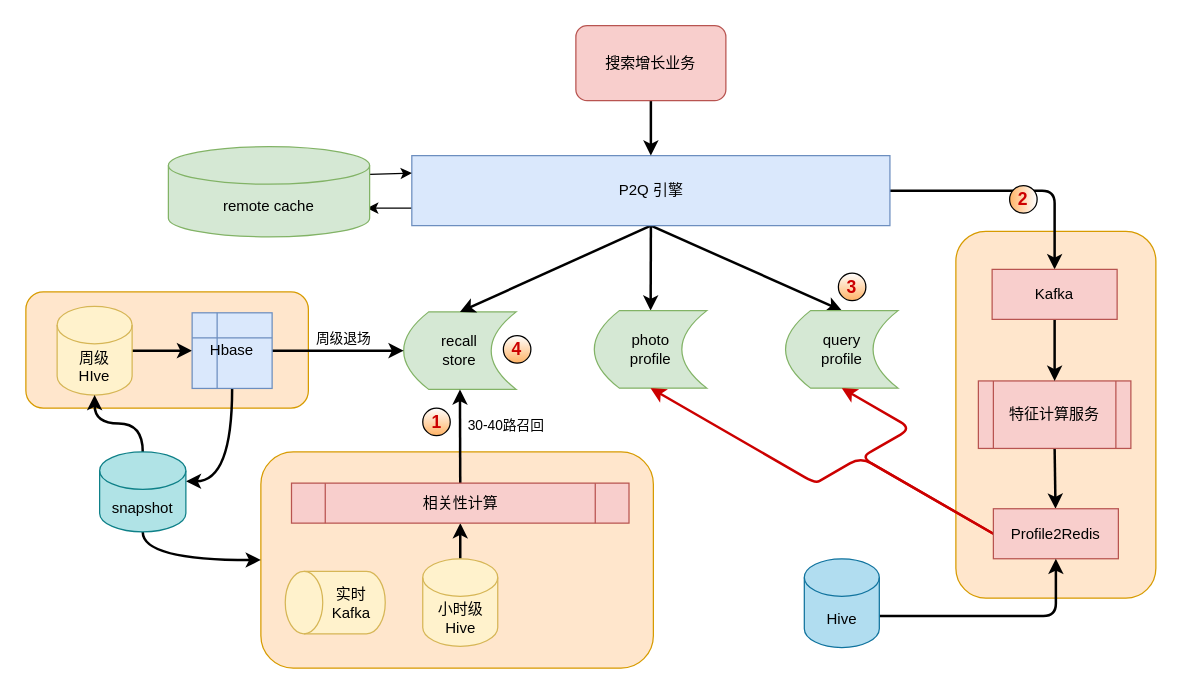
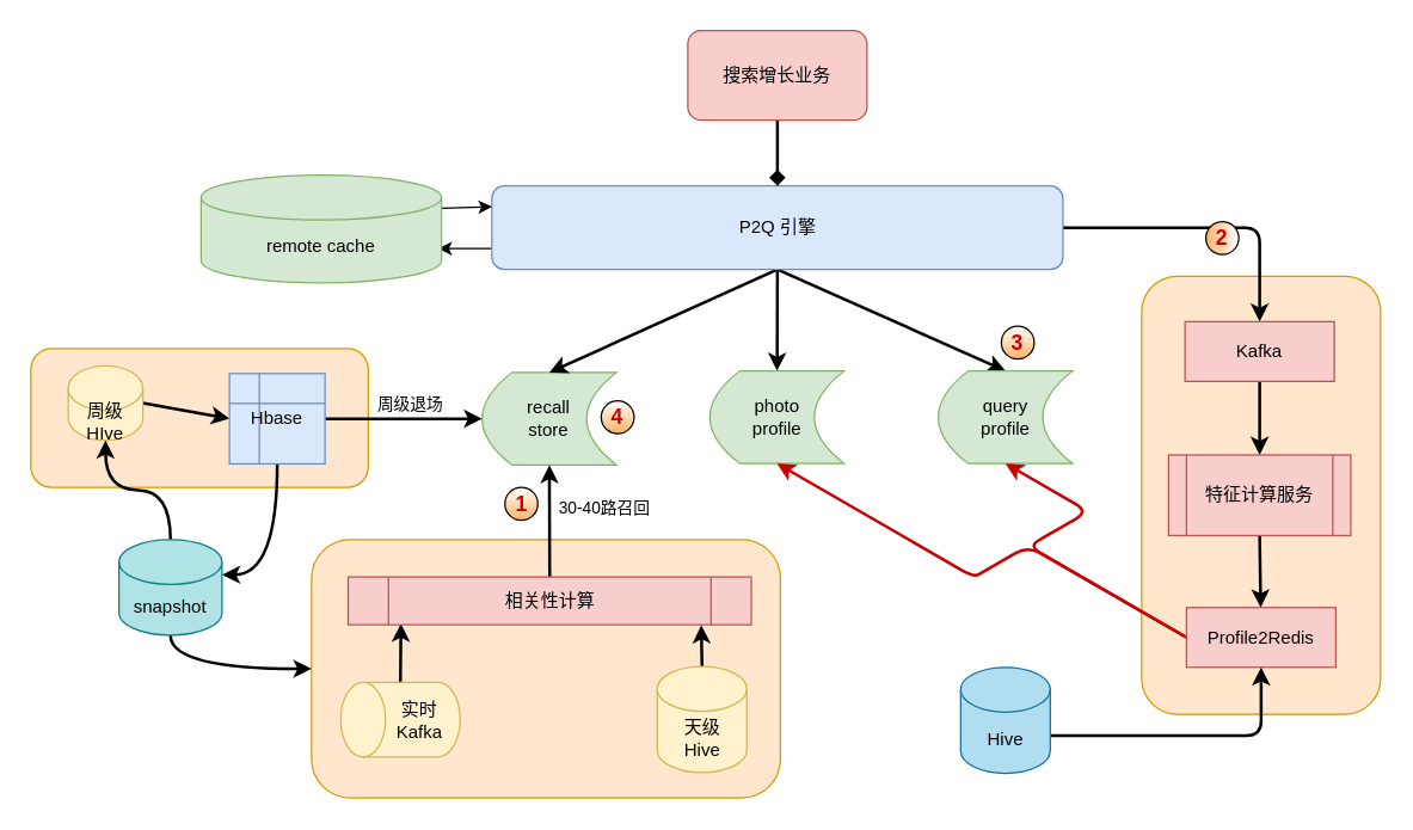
  <mxCell id="0" />
  <mxCell id="1" parent="0" />
  <mxCell id="2" value="" style="rounded=1;whiteSpace=wrap;html=1;labelBackgroundColor=none;fillColor=#ffe6cc;strokeColor=#d79b00;" vertex="1" parent="1"><mxGeometry x="764" y="184.5" width="160" height="293.5" as="geometry" /></mxCell>
  <mxCell id="3" value="" style="rounded=1;whiteSpace=wrap;html=1;labelBackgroundColor=none;fillColor=#ffe6cc;strokeColor=#d79b00;" vertex="1" parent="1"><mxGeometry x="208" y="361" width="314" height="173" as="geometry" /></mxCell>
  <mxCell id="4" value="" style="rounded=1;whiteSpace=wrap;html=1;labelBackgroundColor=none;fillColor=#ffe6cc;strokeColor=#d79b00;" vertex="1" parent="1"><mxGeometry x="20" y="233" width="226" height="93" as="geometry" /></mxCell>
+ <mxCell id="5" style="edgeStyle=none;html=1;exitX=0.5;exitY=0;exitDx=0;exitDy=0;exitPerimeter=0;entryX=0.876;entryY=1.008;entryDx=0;entryDy=0;entryPerimeter=0;labelBackgroundColor=none;strokeWidth=2;" edge="1" parent="1" source="6" target="24"><mxGeometry relative="1" as="geometry" /></mxCell>
+ <mxCell id="6" value="天级&lt;br&gt;Hive" style="shape=cylinder3;whiteSpace=wrap;html=1;boundedLbl=1;backgroundOutline=1;size=15;fillColor=#fff2cc;strokeColor=#d6b656;" vertex="1" parent="1"><mxGeometry x="439.5" y="446" width="60" height="71" as="geometry" /></mxCell>
+ <mxCell id="7" style="edgeStyle=none;html=1;exitX=1;exitY=0.5;exitDx=0;exitDy=0;exitPerimeter=0;entryX=0.131;entryY=0.975;entryDx=0;entryDy=0;entryPerimeter=0;labelBackgroundColor=none;strokeWidth=2;" edge="1" parent="1" source="8" target="24"><mxGeometry relative="1" as="geometry" /></mxCell>
  <mxCell id="8" value="实时Kafka" style="shape=cylinder3;whiteSpace=wrap;html=1;boundedLbl=1;backgroundOutline=1;size=15;direction=north;fillColor=#fff2cc;strokeColor=#d6b656;" vertex="1" parent="1"><mxGeometry x="227.5" y="456.5" width="80" height="50" as="geometry" /></mxCell>
- <mxCell id="9" style="edgeStyle=none;html=1;exitX=0.5;exitY=0;exitDx=0;exitDy=0;exitPerimeter=0;entryX=0.5;entryY=1;entryDx=0;entryDy=0;labelBackgroundColor=none;strokeWidth=2;" edge="1" parent="1" source="10" target="24"><mxGeometry relative="1" as="geometry" /></mxCell>
- <mxCell id="10" value="小时级Hive" style="shape=cylinder3;whiteSpace=wrap;html=1;boundedLbl=1;backgroundOutline=1;size=15;fillColor=#fff2cc;strokeColor=#d6b656;" vertex="1" parent="1"><mxGeometry x="337.5" y="446.5" width="60" height="70" as="geometry" /></mxCell>
  <mxCell id="11" value="recall&lt;br&gt;store" style="shape=dataStorage;whiteSpace=wrap;html=1;fixedSize=1;fillStyle=auto;strokeWidth=1;fillColor=#d5e8d4;strokeColor=#82b366;" vertex="1" parent="1"><mxGeometry x="322.25" y="249" width="90" height="62" as="geometry" /></mxCell>
  <mxCell id="12" style="edgeStyle=none;html=1;exitX=0.5;exitY=1;exitDx=0;exitDy=0;entryX=0.5;entryY=0;entryDx=0;entryDy=0;labelBackgroundColor=none;strokeWidth=2;" edge="1" parent="1" source="17" target="11"><mxGeometry relative="1" as="geometry" /></mxCell>
  <mxCell id="13" style="edgeStyle=none;html=1;exitX=0.5;exitY=1;exitDx=0;exitDy=0;labelBackgroundColor=none;strokeWidth=2;" edge="1" parent="1" source="17" target="20"><mxGeometry relative="1" as="geometry" /></mxCell>
  <mxCell id="14" style="edgeStyle=none;html=1;exitX=0.5;exitY=1;exitDx=0;exitDy=0;entryX=0.5;entryY=0;entryDx=0;entryDy=0;labelBackgroundColor=none;strokeWidth=2;" edge="1" parent="1" source="17" target="21"><mxGeometry relative="1" as="geometry" /></mxCell>
  <mxCell id="15" style="edgeStyle=none;html=1;exitX=0;exitY=0.75;exitDx=0;exitDy=0;labelBackgroundColor=none;strokeWidth=1;" edge="1" parent="1" source="17"><mxGeometry relative="1" as="geometry"><mxPoint x="293" y="166" as="targetPoint" /></mxGeometry></mxCell>
  <mxCell id="16" style="edgeStyle=orthogonalEdgeStyle;html=1;exitX=1;exitY=0.5;exitDx=0;exitDy=0;entryX=0.5;entryY=0;entryDx=0;entryDy=0;strokeWidth=2;elbow=vertical;" edge="1" parent="1" source="17" target="42"><mxGeometry relative="1" as="geometry" /></mxCell>
- <mxCell id="17" value="&lt;span style=&quot;&quot;&gt;P2Q 引擎&lt;/span&gt;" style="whiteSpace=wrap;html=1;fillStyle=auto;fillColor=#dae8fc;strokeColor=#6c8ebf;rounded=0;" vertex="1" parent="1"><mxGeometry x="328.75" y="124" width="382.5" height="56" as="geometry" /></mxCell>
+ <mxCell id="17" value="&lt;span style=&quot;&quot;&gt;P2Q 引擎&lt;/span&gt;" style="rounded=1;whiteSpace=wrap;html=1;fillStyle=auto;fillColor=#dae8fc;strokeColor=#6c8ebf;" vertex="1" parent="1"><mxGeometry x="328.75" y="124" width="382.5" height="56" as="geometry" /></mxCell>
  <mxCell id="18" style="edgeStyle=none;html=1;exitX=1;exitY=0;exitDx=0;exitDy=22.125;exitPerimeter=0;labelBackgroundColor=none;strokeWidth=1;entryX=0;entryY=0.25;entryDx=0;entryDy=0;" edge="1" parent="1" source="19" target="17"><mxGeometry relative="1" as="geometry"><mxPoint x="324" y="142" as="targetPoint" /></mxGeometry></mxCell>
  <mxCell id="19" value="remote cache" style="shape=cylinder3;whiteSpace=wrap;html=1;boundedLbl=1;backgroundOutline=1;size=15;labelBackgroundColor=none;fillColor=#d5e8d4;strokeColor=#82b366;" vertex="1" parent="1"><mxGeometry x="134" y="116.88" width="161" height="72.12" as="geometry" /></mxCell>
  <mxCell id="20" value="photo&lt;br&gt;profile" style="shape=dataStorage;whiteSpace=wrap;html=1;fixedSize=1;fillStyle=auto;strokeWidth=1;fillColor=#d5e8d4;strokeColor=#82b366;" vertex="1" parent="1"><mxGeometry x="474.75" y="248" width="90" height="62" as="geometry" /></mxCell>
  <mxCell id="21" value="query&lt;br&gt;profile" style="shape=dataStorage;whiteSpace=wrap;html=1;fixedSize=1;fillStyle=auto;strokeWidth=1;fillColor=#d5e8d4;strokeColor=#82b366;" vertex="1" parent="1"><mxGeometry x="627.75" y="248" width="90" height="62" as="geometry" /></mxCell>
  <mxCell id="22" style="edgeStyle=none;html=1;exitX=0.5;exitY=0;exitDx=0;exitDy=0;entryX=0.5;entryY=1;entryDx=0;entryDy=0;labelBackgroundColor=none;strokeWidth=2;" edge="1" parent="1" source="24" target="11"><mxGeometry relative="1" as="geometry" /></mxCell>
  <mxCell id="23" value="30-40路召回" style="edgeLabel;html=1;align=center;verticalAlign=middle;resizable=0;points=[];labelBackgroundColor=none;" connectable="0" vertex="1" parent="22"><mxGeometry x="0.248" y="-1" relative="1" as="geometry"><mxPoint x="35" y="1" as="offset" /></mxGeometry></mxCell>
  <mxCell id="24" value="相关性计算" style="shape=process;whiteSpace=wrap;html=1;backgroundOutline=1;fillColor=#f8cecc;strokeColor=#b85450;" vertex="1" parent="1"><mxGeometry x="232.5" y="386" width="270" height="32" as="geometry" /></mxCell>
- <mxCell id="25" style="edgeStyle=none;html=1;exitX=0.5;exitY=1;exitDx=0;exitDy=0;labelBackgroundColor=none;strokeWidth=2;" edge="1" parent="1" source="26" target="17"><mxGeometry relative="1" as="geometry" /></mxCell>
+ <mxCell id="25" style="edgeStyle=none;html=1;exitX=0.5;exitY=1;exitDx=0;exitDy=0;labelBackgroundColor=none;strokeWidth=2;endArrow=diamond;" edge="1" parent="1" source="26" target="17"><mxGeometry relative="1" as="geometry" /></mxCell>
  <mxCell id="26" value="搜索增长业务" style="rounded=1;whiteSpace=wrap;html=1;labelBackgroundColor=none;fillColor=#f8cecc;strokeColor=#b85450;" vertex="1" parent="1"><mxGeometry x="460" y="20" width="120" height="60" as="geometry" /></mxCell>
  <mxCell id="27" style="edgeStyle=none;html=1;exitX=1;exitY=0.5;exitDx=0;exitDy=0;exitPerimeter=0;entryX=0;entryY=0.5;entryDx=0;entryDy=0;labelBackgroundColor=none;strokeWidth=2;" edge="1" parent="1" source="28" target="32"><mxGeometry relative="1" as="geometry" /></mxCell>
- <mxCell id="28" value="周级&lt;br&gt;HIve" style="shape=cylinder3;whiteSpace=wrap;html=1;boundedLbl=1;backgroundOutline=1;size=15;fillColor=#fff2cc;strokeColor=#d6b656;" vertex="1" parent="1"><mxGeometry x="45" y="244.5" width="60" height="71" as="geometry" /></mxCell>
+ <mxCell id="28" value="周级&lt;br&gt;HIve" style="shape=cylinder3;whiteSpace=wrap;html=1;boundedLbl=1;backgroundOutline=1;size=15;fillColor=#fff2cc;strokeColor=#d6b656;" vertex="1" parent="1"><mxGeometry x="45" y="244.5" width="50" height="50" as="geometry" /></mxCell>
  <mxCell id="29" style="edgeStyle=none;html=1;exitX=1;exitY=0.5;exitDx=0;exitDy=0;entryX=0;entryY=0.5;entryDx=0;entryDy=0;labelBackgroundColor=none;strokeWidth=2;" edge="1" parent="1" source="32" target="11"><mxGeometry relative="1" as="geometry" /></mxCell>
  <mxCell id="30" value="周级退场" style="edgeLabel;html=1;align=center;verticalAlign=middle;resizable=0;points=[];" connectable="0" vertex="1" parent="29"><mxGeometry x="-0.055" y="1" relative="1" as="geometry"><mxPoint x="6" y="-10" as="offset" /></mxGeometry></mxCell>
  <mxCell id="31" style="edgeStyle=orthogonalEdgeStyle;curved=1;html=1;exitX=0.5;exitY=1;exitDx=0;exitDy=0;entryX=1;entryY=0;entryDx=0;entryDy=23.5;entryPerimeter=0;strokeWidth=2;" edge="1" parent="1" source="32" target="35"><mxGeometry relative="1" as="geometry" /></mxCell>
  <mxCell id="32" value="Hbase" style="shape=internalStorage;whiteSpace=wrap;html=1;backgroundOutline=1;labelBackgroundColor=none;fillColor=#dae8fc;strokeColor=#6c8ebf;" vertex="1" parent="1"><mxGeometry x="153" y="249.75" width="64" height="60.5" as="geometry" /></mxCell>
  <mxCell id="33" style="edgeStyle=orthogonalEdgeStyle;html=1;exitX=0.5;exitY=0;exitDx=0;exitDy=0;exitPerimeter=0;entryX=0.5;entryY=1;entryDx=0;entryDy=0;entryPerimeter=0;strokeWidth=2;curved=1;" edge="1" parent="1" source="35" target="28"><mxGeometry relative="1" as="geometry" /></mxCell>
  <mxCell id="34" style="edgeStyle=orthogonalEdgeStyle;curved=1;html=1;exitX=0.5;exitY=1;exitDx=0;exitDy=0;exitPerimeter=0;strokeWidth=2;" edge="1" parent="1" source="35" target="3"><mxGeometry relative="1" as="geometry" /></mxCell>
  <mxCell id="35" value="snapshot" style="shape=cylinder3;whiteSpace=wrap;html=1;boundedLbl=1;backgroundOutline=1;size=15;fillColor=#b0e3e6;strokeColor=#0e8088;" vertex="1" parent="1"><mxGeometry x="79" y="361" width="69" height="64" as="geometry" /></mxCell>
  <mxCell id="36" style="edgeStyle=none;html=1;exitX=0.5;exitY=1;exitDx=0;exitDy=0;strokeWidth=2;" edge="1" parent="1" source="37" target="40"><mxGeometry relative="1" as="geometry" /></mxCell>
  <mxCell id="37" value="特征计算服务" style="shape=process;whiteSpace=wrap;html=1;backgroundOutline=1;fillColor=#f8cecc;strokeColor=#b85450;" vertex="1" parent="1"><mxGeometry x="782" y="304.25" width="122" height="54" as="geometry" /></mxCell>
  <mxCell id="38" style="html=1;exitX=0;exitY=0.5;exitDx=0;exitDy=0;entryX=0.5;entryY=1;entryDx=0;entryDy=0;strokeWidth=2;edgeStyle=isometricEdgeStyle;elbow=vertical;strokeColor=#CC0000;" edge="1" parent="1" source="40" target="20"><mxGeometry relative="1" as="geometry"><Array as="points"><mxPoint x="664" y="379" /></Array></mxGeometry></mxCell>
  <mxCell id="39" style="edgeStyle=isometricEdgeStyle;html=1;exitX=0;exitY=0.5;exitDx=0;exitDy=0;entryX=0.5;entryY=1;entryDx=0;entryDy=0;strokeWidth=2;elbow=vertical;strokeColor=#CC0000;" edge="1" parent="1" source="40" target="21"><mxGeometry relative="1" as="geometry"><Array as="points"><mxPoint x="701" y="358" /></Array></mxGeometry></mxCell>
  <mxCell id="40" value="Profile2Redis" style="rounded=0;whiteSpace=wrap;html=1;fillColor=#f8cecc;strokeColor=#b85450;" vertex="1" parent="1"><mxGeometry x="794" y="406.5" width="100" height="40" as="geometry" /></mxCell>
  <mxCell id="41" style="edgeStyle=none;html=1;exitX=0.5;exitY=1;exitDx=0;exitDy=0;strokeWidth=2;" edge="1" parent="1" source="42" target="37"><mxGeometry relative="1" as="geometry" /></mxCell>
  <mxCell id="42" value="Kafka" style="rounded=0;whiteSpace=wrap;html=1;fillColor=#f8cecc;strokeColor=#b85450;" vertex="1" parent="1"><mxGeometry x="793" y="215" width="100" height="40" as="geometry" /></mxCell>
  <mxCell id="43" style="edgeStyle=orthogonalEdgeStyle;html=1;exitX=1;exitY=0;exitDx=0;exitDy=45.75;exitPerimeter=0;entryX=0.5;entryY=1;entryDx=0;entryDy=0;strokeColor=#000000;strokeWidth=2;elbow=vertical;" edge="1" parent="1" source="44" target="40"><mxGeometry relative="1" as="geometry" /></mxCell>
  <mxCell id="44" value="Hive" style="shape=cylinder3;whiteSpace=wrap;html=1;boundedLbl=1;backgroundOutline=1;size=15;fillColor=#b1ddf0;strokeColor=#10739e;" vertex="1" parent="1"><mxGeometry x="642.75" y="446.5" width="60" height="71" as="geometry" /></mxCell>
  <mxCell id="45" value="&lt;b&gt;&lt;font color=&quot;#cc0000&quot; style=&quot;font-size: 14px;&quot;&gt;1&lt;/font&gt;&lt;/b&gt;" style="ellipse;whiteSpace=wrap;html=1;aspect=fixed;strokeWidth=1;perimeterSpacing=0;fillStyle=auto;gradientColor=#FFB366;fillColor=default;gradientDirection=south;shadow=0;" vertex="1" parent="1"><mxGeometry x="337.5" y="326" width="22" height="22" as="geometry" /></mxCell>
  <mxCell id="46" value="&lt;b&gt;&lt;font color=&quot;#cc0000&quot; style=&quot;font-size: 14px;&quot;&gt;4&lt;/font&gt;&lt;/b&gt;" style="ellipse;whiteSpace=wrap;html=1;aspect=fixed;strokeWidth=1;perimeterSpacing=0;fillStyle=auto;gradientColor=#FFB366;fillColor=default;gradientDirection=south;shadow=0;" vertex="1" parent="1"><mxGeometry x="402" y="268" width="22" height="22" as="geometry" /></mxCell>
  <mxCell id="47" value="&lt;b&gt;&lt;font color=&quot;#cc0000&quot; style=&quot;font-size: 14px;&quot;&gt;3&lt;/font&gt;&lt;/b&gt;" style="ellipse;whiteSpace=wrap;html=1;aspect=fixed;strokeWidth=1;perimeterSpacing=0;fillStyle=auto;gradientColor=#FFB366;fillColor=default;gradientDirection=south;shadow=0;" vertex="1" parent="1"><mxGeometry x="670" y="218" width="22" height="22" as="geometry" /></mxCell>
  <mxCell id="48" value="&lt;b&gt;&lt;font color=&quot;#cc0000&quot; style=&quot;font-size: 14px;&quot;&gt;2&lt;/font&gt;&lt;/b&gt;" style="ellipse;whiteSpace=wrap;html=1;aspect=fixed;strokeWidth=1;perimeterSpacing=0;fillStyle=auto;gradientColor=#FFB366;fillColor=default;gradientDirection=south;shadow=0;direction=south;" vertex="1" parent="1"><mxGeometry x="807" y="148" width="22" height="22" as="geometry" /></mxCell>
